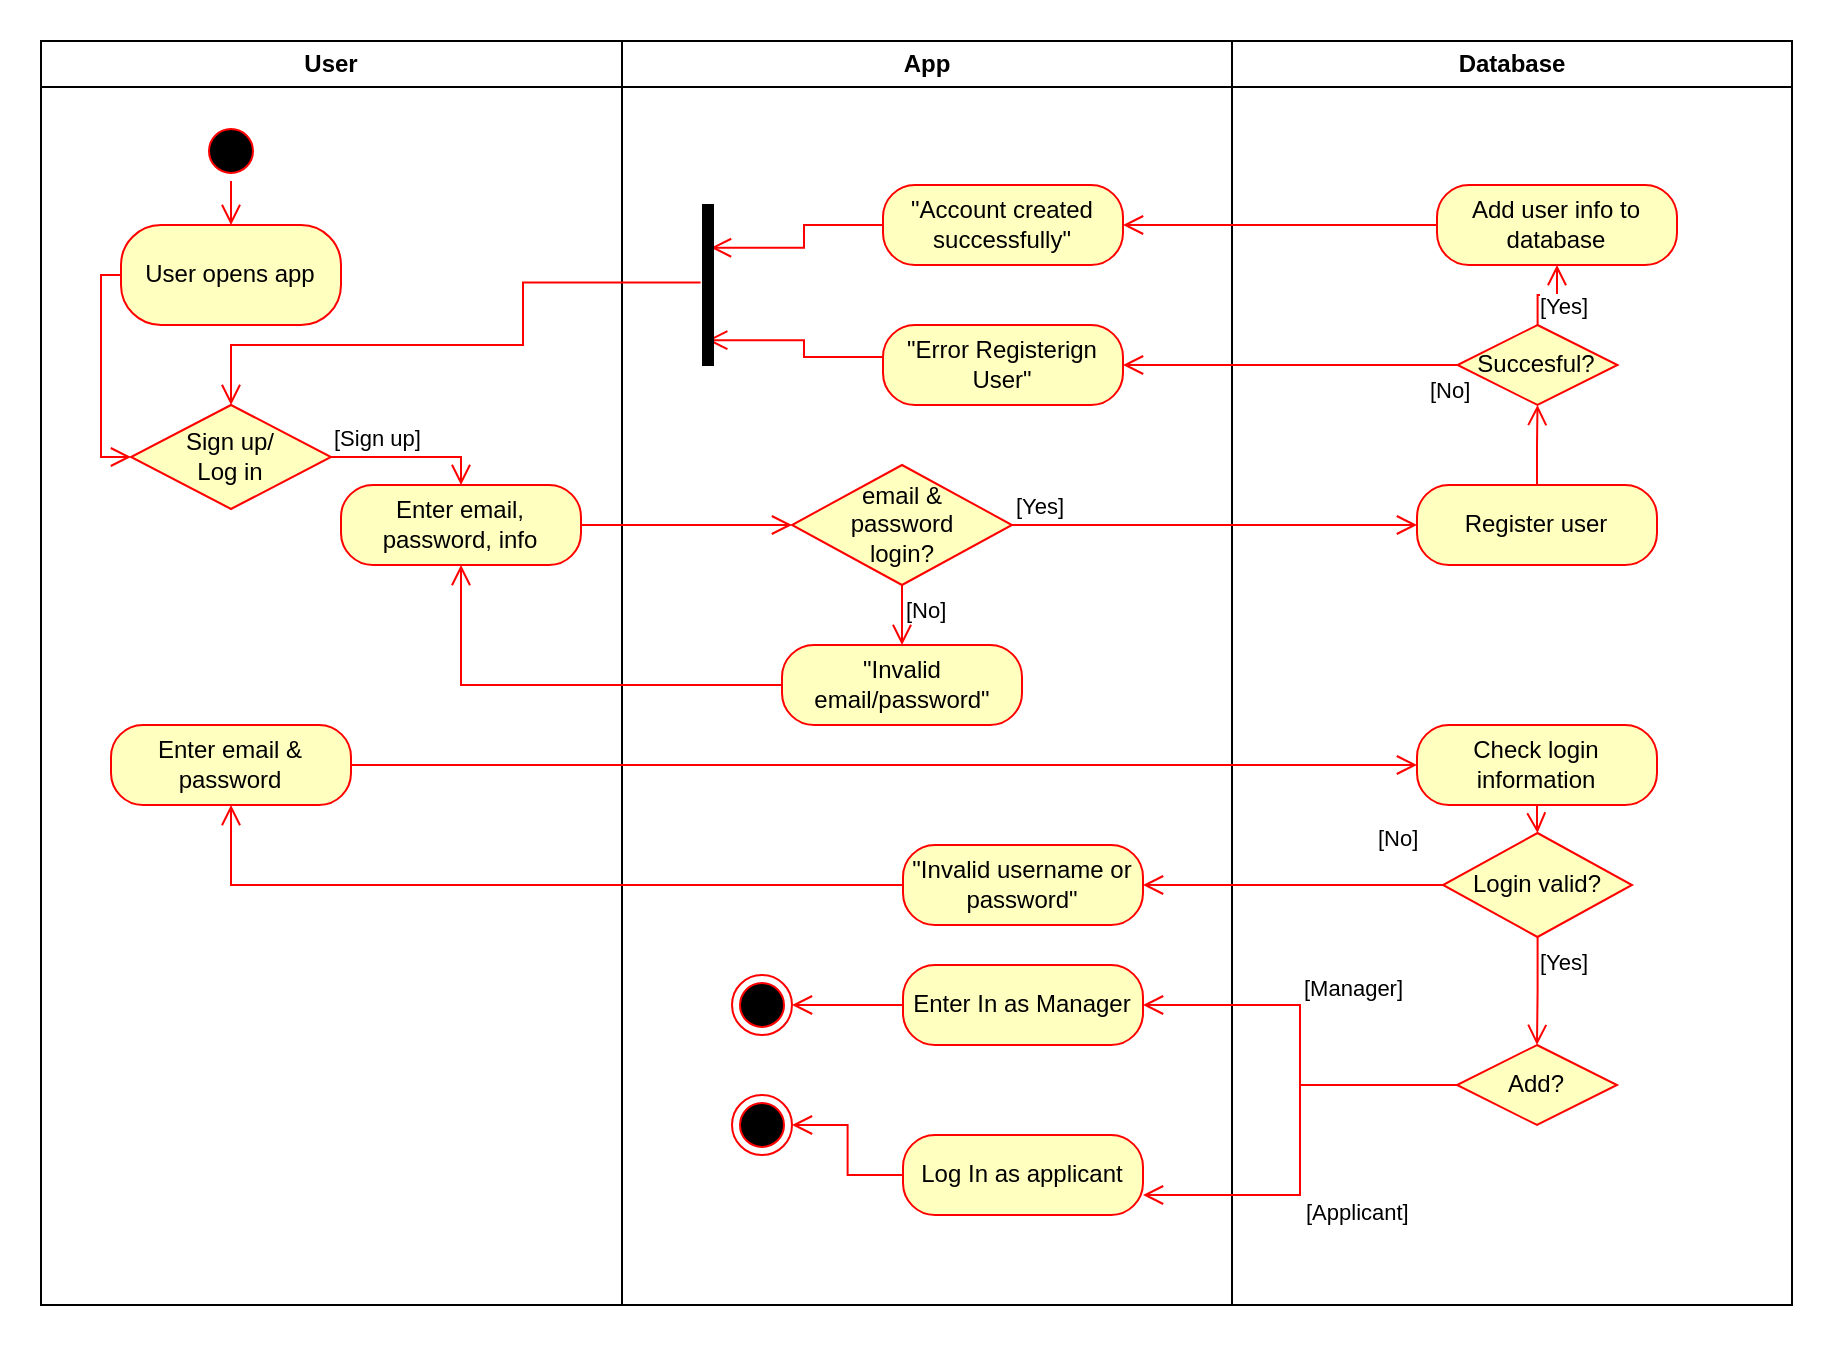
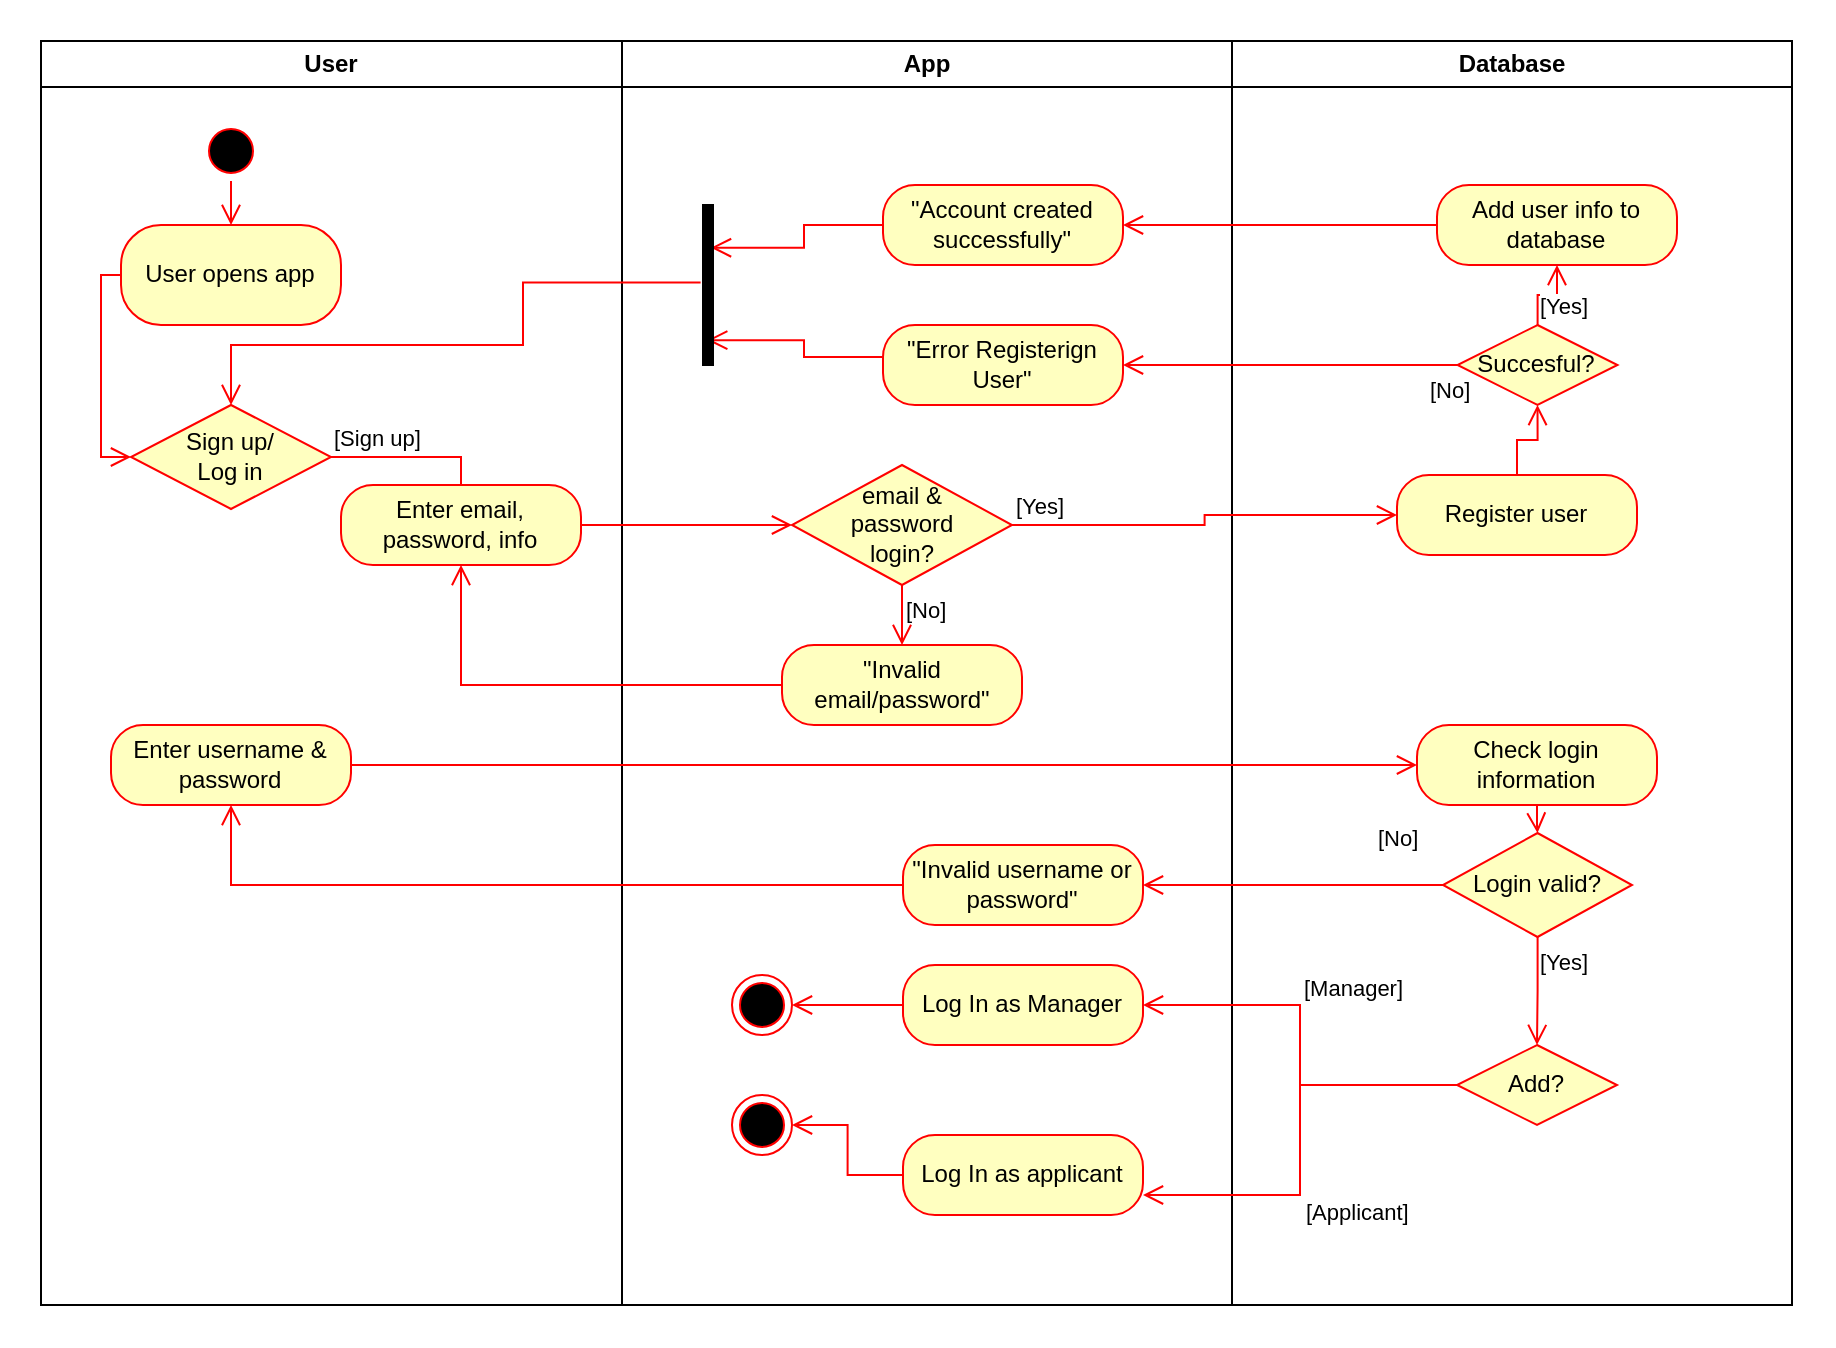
  <mxCell id="0" />
  <mxCell id="1" parent="0" />
  <mxCell id="2" value="User" style="swimlane;whiteSpace=wrap" parent="1" vertex="1"><mxGeometry x="20" y="20" width="290.5" height="632" as="geometry" /></mxCell>
  <mxCell id="3" value="" style="ellipse;shape=startState;fillColor=#000000;strokeColor=#ff0000;" parent="2" vertex="1"><mxGeometry x="80" y="40" width="30" height="30" as="geometry" /></mxCell>
  <mxCell id="4" value="" style="edgeStyle=elbowEdgeStyle;elbow=horizontal;verticalAlign=bottom;endArrow=open;endSize=8;strokeColor=#FF0000;endFill=1;rounded=0;exitX=0.5;exitY=1;exitDx=0;exitDy=0;" parent="2" source="3" target="5" edge="1"><mxGeometry x="100" y="40" as="geometry"><mxPoint x="115" y="110" as="targetPoint" /><mxPoint x="91" y="62" as="sourcePoint" /></mxGeometry></mxCell>
  <mxCell id="5" value="User opens app" style="rounded=1;whiteSpace=wrap;html=1;arcSize=40;fontColor=#000000;fillColor=#ffffc0;strokeColor=#ff0000;" parent="2" vertex="1"><mxGeometry x="40" y="92" width="110" height="50" as="geometry" /></mxCell>
  <mxCell id="6" value="Sign up/&lt;div&gt;Log in&lt;/div&gt;" style="rhombus;whiteSpace=wrap;html=1;fontColor=#000000;fillColor=#ffffc0;strokeColor=#ff0000;" vertex="1" parent="2"><mxGeometry x="45" y="182" width="100" height="52" as="geometry" /></mxCell>
- <mxCell id="7" value="[Sign up]" style="edgeStyle=orthogonalEdgeStyle;html=1;align=left;verticalAlign=bottom;endArrow=open;endSize=8;strokeColor=#ff0000;rounded=0;entryX=0.5;entryY=0;entryDx=0;entryDy=0;" edge="1" source="6" parent="2" target="10"><mxGeometry x="-1" relative="1" as="geometry"><mxPoint x="196" y="192" as="targetPoint" /></mxGeometry></mxCell>
+ <mxCell id="7" value="[Sign up]" style="edgeStyle=orthogonalEdgeStyle;html=1;align=left;verticalAlign=bottom;endArrow=none;endSize=8;strokeColor=#ff0000;rounded=0;entryX=0.5;entryY=0;entryDx=0;entryDy=0;" edge="1" source="6" parent="2" target="10"><mxGeometry x="-1" relative="1" as="geometry"><mxPoint x="196" y="192" as="targetPoint" /></mxGeometry></mxCell>
  <mxCell id="8" value="" style="edgeStyle=orthogonalEdgeStyle;html=1;verticalAlign=bottom;endArrow=open;endSize=8;strokeColor=#ff0000;rounded=0;entryX=0;entryY=0.5;entryDx=0;entryDy=0;exitX=0;exitY=0.5;exitDx=0;exitDy=0;" edge="1" source="5" parent="2" target="6"><mxGeometry relative="1" as="geometry"><mxPoint x="94.5" y="202" as="targetPoint" /><mxPoint x="94.5" y="142" as="sourcePoint" /><Array as="points"><mxPoint x="30" y="117" /><mxPoint x="30" y="208" /></Array></mxGeometry></mxCell>
- <mxCell id="9" value="Enter email &amp;amp; password" style="rounded=1;whiteSpace=wrap;html=1;arcSize=40;fontColor=#000000;fillColor=#ffffc0;strokeColor=#ff0000;" vertex="1" parent="2"><mxGeometry x="35" y="342" width="120" height="40" as="geometry" /></mxCell>
+ <mxCell id="9" value="Enter username &amp;amp; password" style="rounded=1;whiteSpace=wrap;html=1;arcSize=40;fontColor=#000000;fillColor=#ffffc0;strokeColor=#ff0000;" vertex="1" parent="2"><mxGeometry x="35" y="342" width="120" height="40" as="geometry" /></mxCell>
  <mxCell id="10" value="Enter email, password, info" style="rounded=1;whiteSpace=wrap;html=1;arcSize=40;fontColor=#000000;fillColor=#ffffc0;strokeColor=#ff0000;" vertex="1" parent="2"><mxGeometry x="150" y="222" width="120" height="40" as="geometry" /></mxCell>
  <mxCell id="11" value="App" style="swimlane;whiteSpace=wrap" parent="1" vertex="1"><mxGeometry x="310.5" y="20" width="305" height="632" as="geometry" /></mxCell>
  <mxCell id="12" value="&quot;Invalid username or password&quot;" style="rounded=1;whiteSpace=wrap;html=1;arcSize=40;fontColor=#000000;fillColor=#ffffc0;strokeColor=#ff0000;" vertex="1" parent="11"><mxGeometry x="140.5" y="402" width="120" height="40" as="geometry" /></mxCell>
- <mxCell id="13" value="Enter In as Manager" style="rounded=1;whiteSpace=wrap;html=1;arcSize=40;fontColor=#000000;fillColor=#ffffc0;strokeColor=#ff0000;" vertex="1" parent="11"><mxGeometry x="140.5" y="462" width="120" height="40" as="geometry" /></mxCell>
+ <mxCell id="13" value="Log In as Manager" style="rounded=1;whiteSpace=wrap;html=1;arcSize=40;fontColor=#000000;fillColor=#ffffc0;strokeColor=#ff0000;" vertex="1" parent="11"><mxGeometry x="140.5" y="462" width="120" height="40" as="geometry" /></mxCell>
  <mxCell id="14" value="" style="edgeStyle=orthogonalEdgeStyle;html=1;verticalAlign=bottom;endArrow=open;endSize=8;strokeColor=#ff0000;rounded=0;entryX=1;entryY=0.5;entryDx=0;entryDy=0;" edge="1" source="13" parent="11" target="16"><mxGeometry relative="1" as="geometry"><mxPoint x="65" y="462" as="targetPoint" /></mxGeometry></mxCell>
  <mxCell id="15" value="Log In as applicant" style="rounded=1;whiteSpace=wrap;html=1;arcSize=40;fontColor=#000000;fillColor=#ffffc0;strokeColor=#ff0000;" vertex="1" parent="11"><mxGeometry x="140.5" y="547" width="120" height="40" as="geometry" /></mxCell>
  <mxCell id="16" value="" style="ellipse;html=1;shape=endState;fillColor=#000000;strokeColor=#ff0000;" vertex="1" parent="11"><mxGeometry x="55" y="467" width="30" height="30" as="geometry" /></mxCell>
  <mxCell id="17" value="" style="ellipse;html=1;shape=endState;fillColor=#000000;strokeColor=#ff0000;" vertex="1" parent="11"><mxGeometry x="55" y="527" width="30" height="30" as="geometry" /></mxCell>
  <mxCell id="18" value="" style="edgeStyle=orthogonalEdgeStyle;html=1;verticalAlign=bottom;endArrow=open;endSize=8;strokeColor=#ff0000;rounded=0;entryX=1;entryY=0.5;entryDx=0;entryDy=0;" edge="1" source="15" parent="11" target="17"><mxGeometry relative="1" as="geometry"><mxPoint x="65" y="532" as="targetPoint" /></mxGeometry></mxCell>
  <mxCell id="19" value="email &amp;amp;&lt;div&gt;password&lt;/div&gt;&lt;div&gt;login?&lt;/div&gt;" style="rhombus;whiteSpace=wrap;html=1;fontColor=#000000;fillColor=#ffffc0;strokeColor=#ff0000;" vertex="1" parent="11"><mxGeometry x="85" y="212" width="110" height="60" as="geometry" /></mxCell>
  <mxCell id="20" value="[No]" style="edgeStyle=orthogonalEdgeStyle;html=1;align=left;verticalAlign=top;endArrow=open;endSize=8;strokeColor=#ff0000;rounded=0;entryX=0.5;entryY=0;entryDx=0;entryDy=0;" edge="1" source="19" parent="11" target="21"><mxGeometry x="-1" relative="1" as="geometry"><mxPoint x="95" y="292" as="targetPoint" /></mxGeometry></mxCell>
  <mxCell id="21" value="&quot;Invalid email/password&quot;" style="rounded=1;whiteSpace=wrap;html=1;arcSize=40;fontColor=#000000;fillColor=#ffffc0;strokeColor=#ff0000;" vertex="1" parent="11"><mxGeometry x="80" y="302" width="120" height="40" as="geometry" /></mxCell>
  <mxCell id="22" value="&quot;Error Registerign User&quot;" style="rounded=1;whiteSpace=wrap;html=1;arcSize=40;fontColor=#000000;fillColor=#ffffc0;strokeColor=#ff0000;" vertex="1" parent="11"><mxGeometry x="130.5" y="142" width="120" height="40" as="geometry" /></mxCell>
  <mxCell id="23" value="" style="edgeStyle=orthogonalEdgeStyle;html=1;verticalAlign=bottom;endArrow=open;endSize=8;strokeColor=#ff0000;rounded=0;entryX=0.42;entryY=0.845;entryDx=0;entryDy=0;entryPerimeter=0;" edge="1" source="22" parent="11" target="26"><mxGeometry relative="1" as="geometry"><mxPoint x="100.5" y="172" as="targetPoint" /><Array as="points"><mxPoint x="91" y="158" /><mxPoint x="91" y="150" /></Array></mxGeometry></mxCell>
  <mxCell id="24" value="&quot;Account created successfully&quot;" style="rounded=1;whiteSpace=wrap;html=1;arcSize=40;fontColor=#000000;fillColor=#ffffc0;strokeColor=#ff0000;" vertex="1" parent="11"><mxGeometry x="130.5" y="72" width="120" height="40" as="geometry" /></mxCell>
  <mxCell id="25" value="" style="edgeStyle=orthogonalEdgeStyle;html=1;verticalAlign=bottom;endArrow=open;endSize=8;strokeColor=#ff0000;rounded=0;entryX=0.8;entryY=0.267;entryDx=0;entryDy=0;entryPerimeter=0;" edge="1" source="24" parent="11" target="26"><mxGeometry relative="1" as="geometry"><mxPoint x="44.9" y="64.75" as="targetPoint" /><Array as="points"><mxPoint x="91" y="92" /><mxPoint x="91" y="103" /></Array></mxGeometry></mxCell>
  <mxCell id="26" value="" style="html=1;points=[];perimeter=orthogonalPerimeter;fillColor=strokeColor;" vertex="1" parent="11"><mxGeometry x="40.5" y="82" width="5" height="80" as="geometry" /></mxCell>
  <mxCell id="27" value="Database" style="swimlane;whiteSpace=wrap" parent="1" vertex="1"><mxGeometry x="615.5" y="20" width="280" height="632" as="geometry" /></mxCell>
  <mxCell id="28" value="Check login information" style="rounded=1;whiteSpace=wrap;html=1;arcSize=40;fontColor=#000000;fillColor=#ffffc0;strokeColor=#ff0000;" vertex="1" parent="27"><mxGeometry x="92.5" y="342" width="120" height="40" as="geometry" /></mxCell>
  <mxCell id="29" value="" style="edgeStyle=orthogonalEdgeStyle;html=1;verticalAlign=bottom;endArrow=open;endSize=8;strokeColor=#ff0000;rounded=0;entryX=0.5;entryY=0;entryDx=0;entryDy=0;" edge="1" source="28" parent="27" target="30"><mxGeometry relative="1" as="geometry"><mxPoint x="135.5" y="352" as="targetPoint" /></mxGeometry></mxCell>
  <mxCell id="30" value="Login valid?" style="rhombus;whiteSpace=wrap;html=1;fontColor=#000000;fillColor=#ffffc0;strokeColor=#ff0000;" vertex="1" parent="27"><mxGeometry x="105.5" y="396" width="94.5" height="52" as="geometry" /></mxCell>
  <mxCell id="31" value="[Yes]" style="edgeStyle=orthogonalEdgeStyle;html=1;align=left;verticalAlign=top;endArrow=open;endSize=8;strokeColor=#ff0000;rounded=0;entryX=0.5;entryY=0;entryDx=0;entryDy=0;" edge="1" source="30" parent="27" target="32"><mxGeometry x="-1" relative="1" as="geometry"><mxPoint x="135.5" y="432" as="targetPoint" /></mxGeometry></mxCell>
  <mxCell id="32" value="Add?" style="rhombus;whiteSpace=wrap;html=1;fontColor=#000000;fillColor=#ffffc0;strokeColor=#ff0000;" vertex="1" parent="27"><mxGeometry x="112.5" y="502" width="80" height="40" as="geometry" /></mxCell>
- <mxCell id="33" value="Register user" style="rounded=1;whiteSpace=wrap;html=1;arcSize=40;fontColor=#000000;fillColor=#ffffc0;strokeColor=#ff0000;" vertex="1" parent="27"><mxGeometry x="92.5" y="222" width="120" height="40" as="geometry" /></mxCell>
+ <mxCell id="33" value="Register user" style="rounded=1;whiteSpace=wrap;html=1;arcSize=40;fontColor=#000000;fillColor=#ffffc0;strokeColor=#ff0000;" vertex="1" parent="27"><mxGeometry x="82.5" y="217" width="120" height="40" as="geometry" /></mxCell>
  <mxCell id="34" value="" style="edgeStyle=orthogonalEdgeStyle;html=1;verticalAlign=bottom;endArrow=open;endSize=8;strokeColor=#ff0000;rounded=0;entryX=0.5;entryY=1;entryDx=0;entryDy=0;" edge="1" source="33" parent="27" target="35"><mxGeometry relative="1" as="geometry"><mxPoint x="152.5" y="312" as="targetPoint" /></mxGeometry></mxCell>
  <mxCell id="35" value="Succesful?" style="rhombus;whiteSpace=wrap;html=1;fontColor=#000000;fillColor=#ffffc0;strokeColor=#ff0000;" vertex="1" parent="27"><mxGeometry x="112.75" y="142" width="80" height="40" as="geometry" /></mxCell>
  <mxCell id="36" value="[Yes]" style="edgeStyle=orthogonalEdgeStyle;html=1;align=left;verticalAlign=bottom;endArrow=open;endSize=8;strokeColor=#ff0000;rounded=0;entryX=0.5;entryY=1;entryDx=0;entryDy=0;" edge="1" source="35" parent="27" target="37"><mxGeometry x="-1" relative="1" as="geometry"><mxPoint x="152.5" y="92" as="targetPoint" /></mxGeometry></mxCell>
  <mxCell id="37" value="Add user info to database" style="rounded=1;whiteSpace=wrap;html=1;arcSize=40;fontColor=#000000;fillColor=#ffffc0;strokeColor=#ff0000;" vertex="1" parent="27"><mxGeometry x="102.5" y="72" width="120" height="40" as="geometry" /></mxCell>
  <mxCell id="38" value="[No]" style="edgeStyle=orthogonalEdgeStyle;html=1;align=left;verticalAlign=bottom;endArrow=open;endSize=8;strokeColor=#ff0000;rounded=0;entryX=1;entryY=0.5;entryDx=0;entryDy=0;" edge="1" source="30" parent="1" target="12"><mxGeometry x="-0.545" y="-14" relative="1" as="geometry"><mxPoint x="521" y="366" as="targetPoint" /><mxPoint as="offset" /></mxGeometry></mxCell>
  <mxCell id="39" value="" style="edgeStyle=orthogonalEdgeStyle;html=1;verticalAlign=bottom;endArrow=open;endSize=8;strokeColor=#ff0000;rounded=0;entryX=0.5;entryY=1;entryDx=0;entryDy=0;" edge="1" source="12" parent="1" target="9"><mxGeometry relative="1" as="geometry"><mxPoint x="456" y="432" as="targetPoint" /></mxGeometry></mxCell>
  <mxCell id="40" value="[Applicant]" style="edgeStyle=orthogonalEdgeStyle;html=1;align=left;verticalAlign=top;endArrow=open;endSize=8;strokeColor=#ff0000;rounded=0;entryX=1;entryY=0.75;entryDx=0;entryDy=0;" edge="1" source="32" parent="1" target="15"><mxGeometry x="0.22" relative="1" as="geometry"><mxPoint x="761" y="542" as="targetPoint" /><mxPoint x="1" as="offset" /></mxGeometry></mxCell>
  <mxCell id="41" value="[Manager]" style="edgeStyle=orthogonalEdgeStyle;html=1;align=left;verticalAlign=bottom;endArrow=open;endSize=8;strokeColor=#ff0000;rounded=0;entryX=1;entryY=0.5;entryDx=0;entryDy=0;" edge="1" source="32" parent="1" target="13"><mxGeometry x="0.194" relative="1" as="geometry"><mxPoint x="541" y="492" as="targetPoint" /><mxPoint as="offset" /></mxGeometry></mxCell>
  <mxCell id="42" value="" style="edgeStyle=orthogonalEdgeStyle;html=1;verticalAlign=bottom;endArrow=open;endSize=8;strokeColor=#ff0000;rounded=0;entryX=0;entryY=0.5;entryDx=0;entryDy=0;" edge="1" source="9" parent="1" target="28"><mxGeometry relative="1" as="geometry"><mxPoint x="691" y="292" as="targetPoint" /></mxGeometry></mxCell>
  <mxCell id="43" value="" style="edgeStyle=orthogonalEdgeStyle;html=1;verticalAlign=bottom;endArrow=open;endSize=8;strokeColor=#ff0000;rounded=0;entryX=0;entryY=0.5;entryDx=0;entryDy=0;" edge="1" source="10" parent="1" target="19"><mxGeometry relative="1" as="geometry"><mxPoint x="411" y="252" as="targetPoint" /></mxGeometry></mxCell>
  <mxCell id="44" value="" style="edgeStyle=orthogonalEdgeStyle;html=1;verticalAlign=bottom;endArrow=open;endSize=8;strokeColor=#ff0000;rounded=0;entryX=0.5;entryY=1;entryDx=0;entryDy=0;" edge="1" source="21" parent="1" target="10"><mxGeometry relative="1" as="geometry"><mxPoint x="581" y="405" as="targetPoint" /></mxGeometry></mxCell>
  <mxCell id="45" value="[Yes]" style="edgeStyle=orthogonalEdgeStyle;html=1;align=left;verticalAlign=bottom;endArrow=open;endSize=8;strokeColor=#ff0000;rounded=0;entryX=0;entryY=0.5;entryDx=0;entryDy=0;" edge="1" source="19" parent="1" target="33"><mxGeometry x="-1" relative="1" as="geometry"><mxPoint x="590.5" y="252" as="targetPoint" /></mxGeometry></mxCell>
  <mxCell id="46" value="[No]" style="edgeStyle=orthogonalEdgeStyle;html=1;align=left;verticalAlign=top;endArrow=open;endSize=8;strokeColor=#ff0000;rounded=0;entryX=1;entryY=0.5;entryDx=0;entryDy=0;" edge="1" source="35" parent="1" target="22"><mxGeometry x="-0.82" relative="1" as="geometry"><mxPoint x="531" y="222" as="targetPoint" /><Array as="points"><mxPoint x="671" y="182" /><mxPoint x="671" y="182" /></Array><mxPoint as="offset" /></mxGeometry></mxCell>
  <mxCell id="47" value="" style="edgeStyle=orthogonalEdgeStyle;html=1;verticalAlign=bottom;endArrow=open;endSize=8;strokeColor=#ff0000;rounded=0;entryX=1;entryY=0.5;entryDx=0;entryDy=0;" edge="1" source="37" parent="1" target="24"><mxGeometry relative="1" as="geometry"><mxPoint x="581" y="82" as="targetPoint" /></mxGeometry></mxCell>
  <mxCell id="48" value="" style="edgeStyle=orthogonalEdgeStyle;html=1;verticalAlign=bottom;endArrow=open;endSize=8;strokeColor=#ff0000;rounded=0;entryX=0.5;entryY=0;entryDx=0;entryDy=0;exitX=-0.24;exitY=0.485;exitDx=0;exitDy=0;exitPerimeter=0;" edge="1" parent="1" source="26" target="6"><mxGeometry relative="1" as="geometry"><mxPoint x="167" y="75" as="targetPoint" /><mxPoint x="347.4" y="134.25" as="sourcePoint" /><Array as="points"><mxPoint x="261" y="141" /><mxPoint x="261" y="172" /><mxPoint x="115" y="172" /></Array></mxGeometry></mxCell>
